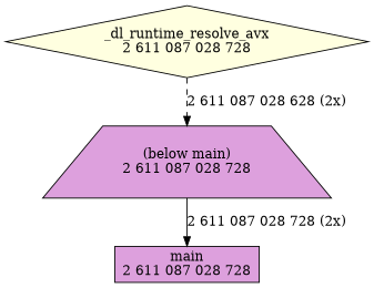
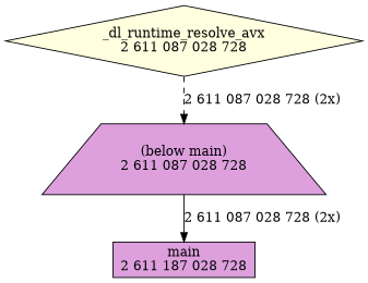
  digraph {
    node [fillcolor=plum style=filled]
    edge [weight=3]
    n1 [fillcolor=lightyellow label="_dl_runtime_resolve_avx\n2 611 087 028 728" shape=diamond]
    n2 [label="(below main)\n2 611 087 028 728" shape=trapezium]
-   n3 [label="main\n2 611 087 028 728" shape=box]
-   n1 -> n2 [label="2 611 087 028 628 (2x)" style=dashed]
+   n3 [label="main\n2 611 187 028 728" shape=box]
+   n1 -> n2 [label="2 611 087 028 728 (2x)" style=dashed]
    n2 -> n3 [label="2 611 087 028 728 (2x)" style=solid]
  }
